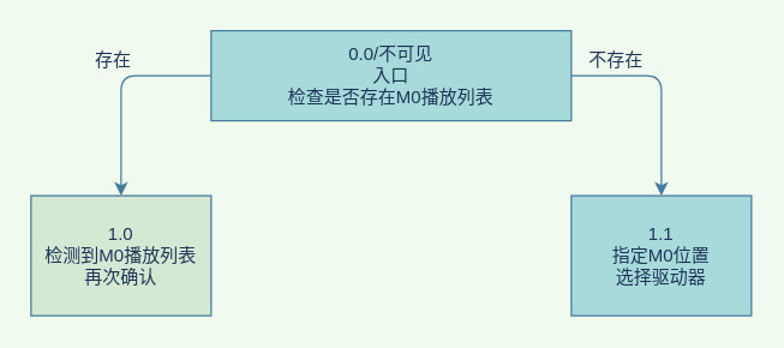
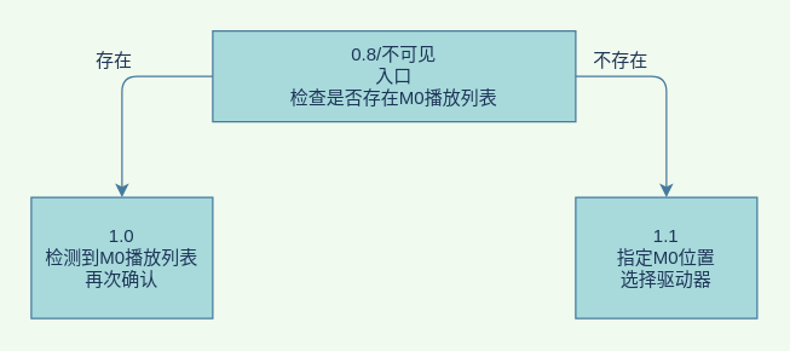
  <mxCell id="0" />
  <mxCell id="1" parent="0" />
- <mxCell id="2" value="1.0&lt;br&gt;检测到M0播放列表&lt;br&gt;再次确认" style="rounded=0;whiteSpace=wrap;html=1;fillColor=#d5e8d4;strokeColor=#457B9D;fontColor=#1D3557;" vertex="1" parent="1"><mxGeometry x="20" y="130" width="120" height="80" as="geometry" /></mxCell>
- <mxCell id="3" value="0.0/不可见&lt;br&gt;入口&lt;br&gt;检查是否存在M0播放列表" style="rounded=0;whiteSpace=wrap;html=1;fillColor=#A8DADC;strokeColor=#457B9D;fontColor=#1D3557;" vertex="1" parent="1"><mxGeometry x="140" y="20" width="240" height="60" as="geometry" /></mxCell>
+ <mxCell id="2" value="1.0&lt;br&gt;检测到M0播放列表&lt;br&gt;再次确认" style="rounded=0;whiteSpace=wrap;html=1;fillColor=#A8DADC;strokeColor=#457B9D;fontColor=#1D3557;" vertex="1" parent="1"><mxGeometry x="20" y="130" width="120" height="80" as="geometry" /></mxCell>
+ <mxCell id="3" value="0.8/不可见&lt;br&gt;入口&lt;br&gt;检查是否存在M0播放列表" style="rounded=0;whiteSpace=wrap;html=1;fillColor=#A8DADC;strokeColor=#457B9D;fontColor=#1D3557;" vertex="1" parent="1"><mxGeometry x="140" y="20" width="240" height="60" as="geometry" /></mxCell>
  <mxCell id="4" value="" style="endArrow=classic;html=1;exitX=0;exitY=0.5;exitDx=0;exitDy=0;entryX=0.5;entryY=0;entryDx=0;entryDy=0;strokeColor=#457B9D;fontColor=#1D3557;labelBackgroundColor=#F1FAEE;" edge="1" parent="1" source="3" target="2"><mxGeometry width="50" height="50" relative="1" as="geometry"><mxPoint x="220" y="160" as="sourcePoint" /><mxPoint x="270" y="110" as="targetPoint" /><Array as="points"><mxPoint x="80" y="50" /></Array></mxGeometry></mxCell>
  <mxCell id="5" value="存在" style="text;html=1;strokeColor=none;fillColor=none;align=center;verticalAlign=middle;whiteSpace=wrap;rounded=0;fontColor=#1D3557;" vertex="1" parent="1"><mxGeometry x="45" y="30" width="60" height="20" as="geometry" /></mxCell>
  <mxCell id="6" value="1.1&lt;br&gt;指定M0位置&lt;br&gt;选择驱动器" style="rounded=0;whiteSpace=wrap;html=1;fillColor=#A8DADC;strokeColor=#457B9D;fontColor=#1D3557;" vertex="1" parent="1"><mxGeometry x="380" y="130" width="120" height="80" as="geometry" /></mxCell>
  <mxCell id="7" value="" style="endArrow=classic;html=1;entryX=0.5;entryY=0;entryDx=0;entryDy=0;strokeColor=#457B9D;fontColor=#1D3557;labelBackgroundColor=#F1FAEE;exitX=1;exitY=0.5;exitDx=0;exitDy=0;" edge="1" parent="1" source="3" target="6"><mxGeometry width="50" height="50" relative="1" as="geometry"><mxPoint x="440" y="60" as="sourcePoint" /><mxPoint x="410" y="140" as="targetPoint" /><Array as="points"><mxPoint x="440" y="50" /></Array></mxGeometry></mxCell>
  <mxCell id="8" value="不存在" style="text;html=1;strokeColor=none;fillColor=none;align=center;verticalAlign=middle;whiteSpace=wrap;rounded=0;fontColor=#1D3557;" vertex="1" parent="1"><mxGeometry x="380" y="30" width="60" height="20" as="geometry" /></mxCell>
